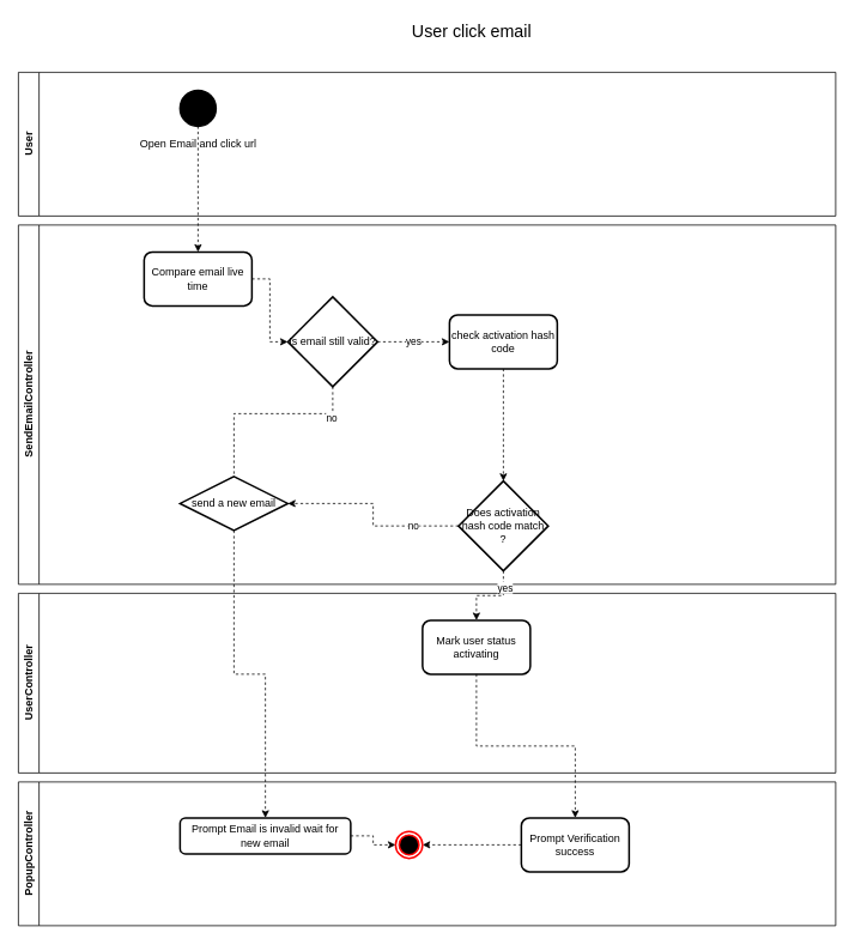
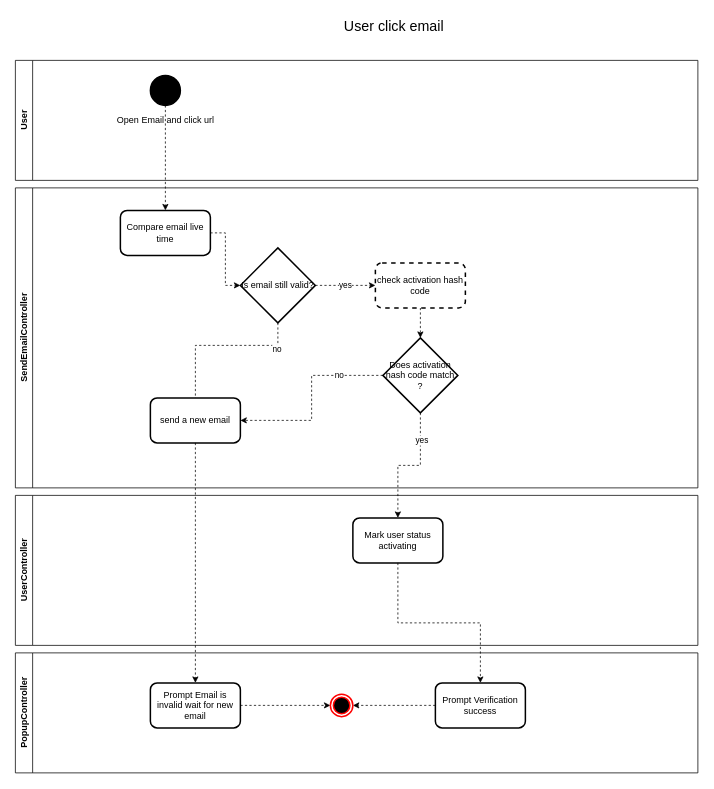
  <mxCell id="0" />
  <mxCell id="1" parent="0" />
  <mxCell id="2" value="User" style="swimlane;horizontal=0;whiteSpace=wrap;html=1;startSize=23;" vertex="1" parent="1"><mxGeometry x="20" y="80" width="910" height="160" as="geometry" /></mxCell>
  <mxCell id="3" value="Open Email and click url" style="shape=ellipse;html=1;fillColor=strokeColor;strokeWidth=2;verticalLabelPosition=bottom;verticalAlignment=top;perimeter=ellipsePerimeter;" vertex="1" parent="2"><mxGeometry x="180" y="20" width="40" height="40" as="geometry" /></mxCell>
  <mxCell id="4" value="PopupController" style="swimlane;horizontal=0;whiteSpace=wrap;html=1;startSize=23;" vertex="1" parent="1"><mxGeometry x="20" y="870" width="910" height="160" as="geometry" /></mxCell>
  <mxCell id="5" style="edgeStyle=orthogonalEdgeStyle;rounded=0;orthogonalLoop=1;jettySize=auto;html=1;entryX=1;entryY=0.5;entryDx=0;entryDy=0;dashed=1;" edge="1" parent="4" source="6" target="9"><mxGeometry relative="1" as="geometry" /></mxCell>
  <mxCell id="6" value="Prompt Verification success" style="rounded=1;whiteSpace=wrap;html=1;strokeWidth=2;fontFamily=Helvetica;fontSize=12;" vertex="1" parent="4"><mxGeometry x="560" y="40" width="120" height="60" as="geometry" /></mxCell>
  <mxCell id="7" style="edgeStyle=orthogonalEdgeStyle;rounded=0;orthogonalLoop=1;jettySize=auto;html=1;dashed=1;" edge="1" parent="4" source="8" target="9"><mxGeometry relative="1" as="geometry" /></mxCell>
- <mxCell id="8" value="Prompt Email is invalid wait for new email" style="rounded=1;whiteSpace=wrap;html=1;strokeWidth=2;fontFamily=Helvetica;fontSize=12;" vertex="1" parent="4"><mxGeometry x="180" y="40" width="190" height="40" as="geometry" /></mxCell>
+ <mxCell id="8" value="Prompt Email is invalid wait for new email" style="rounded=1;whiteSpace=wrap;html=1;strokeWidth=2;fontFamily=Helvetica;fontSize=12;" vertex="1" parent="4"><mxGeometry x="180" y="40" width="120" height="60" as="geometry" /></mxCell>
  <mxCell id="9" value="" style="ellipse;html=1;shape=endState;fillColor=#000000;strokeColor=#ff0000;strokeWidth=2;fontFamily=Helvetica;fontSize=12;fontColor=default;" vertex="1" parent="4"><mxGeometry x="420" y="55" width="30" height="30" as="geometry" /></mxCell>
  <mxCell id="10" value="UserController" style="swimlane;horizontal=0;whiteSpace=wrap;html=1;" vertex="1" parent="1"><mxGeometry x="20" y="660" width="910" height="200" as="geometry" /></mxCell>
  <mxCell id="11" value="Mark user status activating" style="rounded=1;whiteSpace=wrap;html=1;strokeWidth=2;fontFamily=Helvetica;fontSize=12;" vertex="1" parent="10"><mxGeometry x="450" y="30" width="120" height="60" as="geometry" /></mxCell>
  <mxCell id="12" value="User click email" style="text;html=1;strokeColor=none;fillColor=none;align=center;verticalAlign=middle;whiteSpace=wrap;rounded=0;fontSize=19;" vertex="1" parent="1"><mxGeometry x="380" y="20" width="290" height="30" as="geometry" /></mxCell>
  <mxCell id="13" value="SendEmailController" style="swimlane;horizontal=0;whiteSpace=wrap;html=1;" vertex="1" parent="1"><mxGeometry x="20" y="250" width="910" height="400" as="geometry" /></mxCell>
  <mxCell id="14" value="" style="edgeStyle=orthogonalEdgeStyle;rounded=0;orthogonalLoop=1;jettySize=auto;html=1;dashed=1;" edge="1" parent="13" source="15" target="21"><mxGeometry relative="1" as="geometry" /></mxCell>
  <mxCell id="15" value="Compare email live time" style="rounded=1;whiteSpace=wrap;html=1;strokeWidth=2;fontFamily=Helvetica;fontSize=12;" vertex="1" parent="13"><mxGeometry x="140" y="30" width="120" height="60" as="geometry" /></mxCell>
  <mxCell id="16" style="edgeStyle=orthogonalEdgeStyle;rounded=0;orthogonalLoop=1;jettySize=auto;html=1;entryX=0.5;entryY=0;entryDx=0;entryDy=0;entryPerimeter=0;dashed=1;" edge="1" parent="13" source="17" target="24"><mxGeometry relative="1" as="geometry" /></mxCell>
- <mxCell id="17" value="check activation hash code" style="rounded=1;whiteSpace=wrap;html=1;strokeWidth=2;fontFamily=Helvetica;fontSize=12;" vertex="1" parent="13"><mxGeometry x="480" y="100" width="120" height="60" as="geometry" /></mxCell>
+ <mxCell id="17" value="check activation hash code" style="rounded=1;whiteSpace=wrap;html=1;strokeWidth=2;fontFamily=Helvetica;fontSize=12;dashed=1;" vertex="1" parent="13"><mxGeometry x="480" y="100" width="120" height="60" as="geometry" /></mxCell>
  <mxCell id="18" value="yes" style="edgeStyle=orthogonalEdgeStyle;rounded=0;orthogonalLoop=1;jettySize=auto;html=1;entryX=0;entryY=0.5;entryDx=0;entryDy=0;dashed=1;" edge="1" parent="13" source="21" target="17"><mxGeometry relative="1" as="geometry" /></mxCell>
  <mxCell id="19" style="edgeStyle=orthogonalEdgeStyle;rounded=0;orthogonalLoop=1;jettySize=auto;html=1;dashed=1;" edge="1" parent="13" source="21"><mxGeometry relative="1" as="geometry"><mxPoint x="240" y="290" as="targetPoint" /><Array as="points"><mxPoint x="350" y="210" /><mxPoint x="240" y="210" /></Array></mxGeometry></mxCell>
  <mxCell id="20" value="no" style="edgeLabel;html=1;align=center;verticalAlign=middle;resizable=0;points=[];" vertex="1" connectable="0" parent="19"><mxGeometry x="-0.709" y="4" relative="1" as="geometry"><mxPoint as="offset" /></mxGeometry></mxCell>
  <mxCell id="21" value="Is email still valid?" style="strokeWidth=2;html=1;shape=mxgraph.flowchart.decision;whiteSpace=wrap;" vertex="1" parent="13"><mxGeometry x="300" y="80" width="100" height="100" as="geometry" /></mxCell>
  <mxCell id="22" style="edgeStyle=orthogonalEdgeStyle;rounded=0;orthogonalLoop=1;jettySize=auto;html=1;entryX=1;entryY=0.5;entryDx=0;entryDy=0;dashed=1;" edge="1" parent="13" source="24" target="25"><mxGeometry relative="1" as="geometry" /></mxCell>
  <mxCell id="23" value="no" style="edgeLabel;html=1;align=center;verticalAlign=middle;resizable=0;points=[];" vertex="1" connectable="0" parent="22"><mxGeometry x="-0.528" y="-1" relative="1" as="geometry"><mxPoint as="offset" /></mxGeometry></mxCell>
- <mxCell id="24" value="Does activation hash code match ?" style="strokeWidth=2;html=1;shape=mxgraph.flowchart.decision;whiteSpace=wrap;" vertex="1" parent="13"><mxGeometry x="490" y="285" width="100" height="100" as="geometry" /></mxCell>
- <mxCell id="25" value="send a new email" style="rhombus;whiteSpace=wrap;html=1;strokeWidth=2;fontFamily=Helvetica;fontSize=12;" vertex="1" parent="13"><mxGeometry x="180" y="280" width="120" height="60" as="geometry" /></mxCell>
+ <mxCell id="24" value="Does activation hash code match ?" style="strokeWidth=2;html=1;shape=mxgraph.flowchart.decision;whiteSpace=wrap;" vertex="1" parent="13"><mxGeometry x="490" y="200" width="100" height="100" as="geometry" /></mxCell>
+ <mxCell id="25" value="send a new email" style="rounded=1;whiteSpace=wrap;html=1;strokeWidth=2;fontFamily=Helvetica;fontSize=12;" vertex="1" parent="13"><mxGeometry x="180" y="280" width="120" height="60" as="geometry" /></mxCell>
  <mxCell id="26" style="edgeStyle=orthogonalEdgeStyle;rounded=0;orthogonalLoop=1;jettySize=auto;html=1;dashed=1;" edge="1" parent="1" source="3" target="15"><mxGeometry relative="1" as="geometry" /></mxCell>
  <mxCell id="27" style="edgeStyle=orthogonalEdgeStyle;rounded=0;orthogonalLoop=1;jettySize=auto;html=1;dashed=1;" edge="1" parent="1" source="24" target="11"><mxGeometry relative="1" as="geometry"><mxPoint x="400" y="640" as="targetPoint" /></mxGeometry></mxCell>
  <mxCell id="28" value="yes" style="edgeLabel;html=1;align=center;verticalAlign=middle;resizable=0;points=[];" vertex="1" connectable="0" parent="27"><mxGeometry x="-0.574" y="1" relative="1" as="geometry"><mxPoint as="offset" /></mxGeometry></mxCell>
  <mxCell id="29" style="edgeStyle=orthogonalEdgeStyle;rounded=0;orthogonalLoop=1;jettySize=auto;html=1;dashed=1;" edge="1" parent="1" source="11" target="6"><mxGeometry relative="1" as="geometry" /></mxCell>
  <mxCell id="30" style="edgeStyle=orthogonalEdgeStyle;rounded=0;orthogonalLoop=1;jettySize=auto;html=1;dashed=1;" edge="1" parent="1" source="25" target="8"><mxGeometry relative="1" as="geometry"><mxPoint x="260" y="880" as="targetPoint" /></mxGeometry></mxCell>
